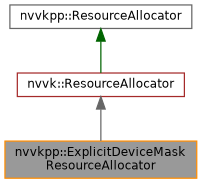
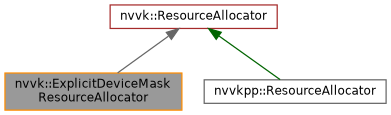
  digraph {
    node [fillcolor=white fontname=Helvetica fontsize=10 shape=box style=filled]
    edge [dir=back fontname=Helvetica fontsize=10 labelfontname=Helvetica labelfontsize=10 style=solid]
-   n1 [color=darkorange fillcolor=grey60 fontcolor=black height=0.2 label="nvvkpp::ExplicitDeviceMask\lResourceAllocator" width=0.4]
+   n1 [color=darkorange fillcolor=grey60 fontcolor=black height=0.2 label="nvvk::ExplicitDeviceMask\lResourceAllocator" width=0.4]
    n2 [color=gray40 height=0.2 label="nvvkpp::ResourceAllocator" width=0.4]
    n3 [color=brown height=0.2 label="nvvk::ResourceAllocator" width=0.4]
    n3 -> n1 [color=gray40]
-   n2 -> n3 [color=darkgreen]
+   n3 -> n2 [color=darkgreen]
  }
